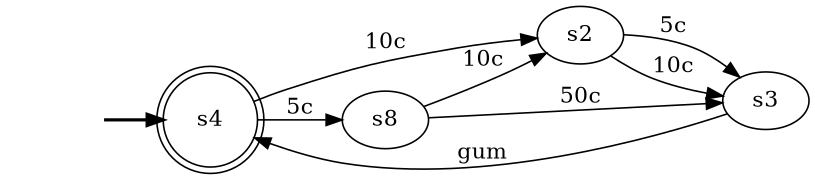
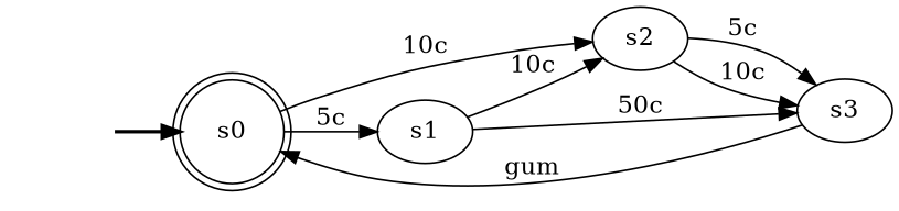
  digraph {
    rankdir=LR
    fake [style=invisible]
-   s0 [root=true shape=doublecircle label=s4]
+   s0 [root=true shape=doublecircle]
    s2
-   s1 [label=s8]
+   s1
    s3
    fake -> s0 [style=bold]
    s0 -> s2 [label="10c"]
    s0 -> s1 [label="5c"]
    s2 -> s3 [label="5c"]
    s2 -> s3 [label="10c"]
    s1 -> s2 [label="10c"]
    s1 -> s3 [label="50c"]
    s3 -> s0 [label=gum]
  }
